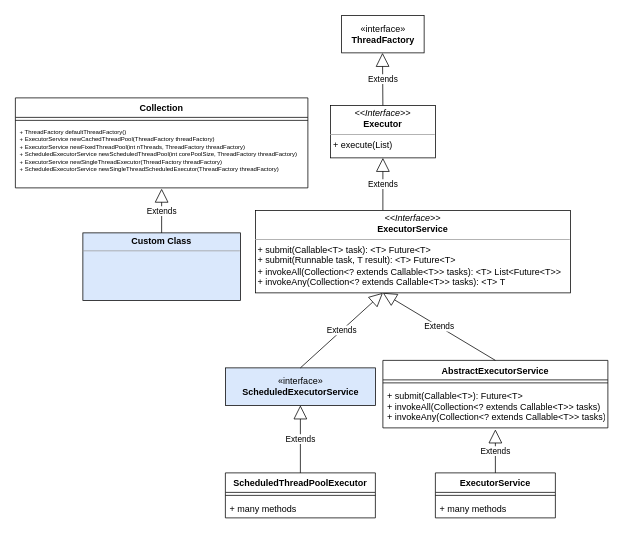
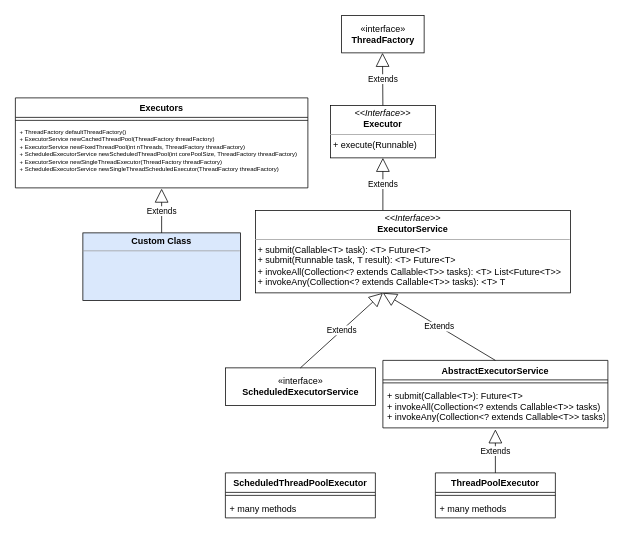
  <mxCell id="0" />
  <mxCell id="1" parent="0" />
  <mxCell id="2" value="Extends" style="endArrow=block;endSize=16;endFill=0;html=1;entryX=0.5;entryY=1;entryDx=0;entryDy=0;exitX=0.5;exitY=0;exitDx=0;exitDy=0;" edge="1" parent="1"><mxGeometry width="160" relative="1" as="geometry"><mxPoint x="510" y="280" as="sourcePoint" /><mxPoint x="510" y="210" as="targetPoint" /></mxGeometry></mxCell>
- <mxCell id="3" value="«interface»&lt;br&gt;&lt;b&gt;ScheduledExecutorService&lt;/b&gt;" style="html=1;fillColor=#dae8fc;" vertex="1" parent="1"><mxGeometry x="300" y="490" width="200" height="50" as="geometry" /></mxCell>
+ <mxCell id="3" value="«interface»&lt;br&gt;&lt;b&gt;ScheduledExecutorService&lt;/b&gt;" style="html=1;" vertex="1" parent="1"><mxGeometry x="300" y="490" width="200" height="50" as="geometry" /></mxCell>
  <mxCell id="4" value="Extends" style="endArrow=block;endSize=16;endFill=0;html=1;entryX=0.5;entryY=1;entryDx=0;entryDy=0;exitX=0.5;exitY=0;exitDx=0;exitDy=0;" edge="1" parent="1" source="3"><mxGeometry width="160" relative="1" as="geometry"><mxPoint x="610" y="300" as="sourcePoint" /><mxPoint x="510" y="390" as="targetPoint" /></mxGeometry></mxCell>
  <mxCell id="5" value="AbstractExecutorService" style="swimlane;fontStyle=1;align=center;verticalAlign=top;childLayout=stackLayout;horizontal=1;startSize=26;horizontalStack=0;resizeParent=1;resizeParentMax=0;resizeLast=0;collapsible=1;marginBottom=0;" vertex="1" parent="1"><mxGeometry x="510" y="480" width="300" height="90" as="geometry" /></mxCell>
  <mxCell id="6" value="" style="line;strokeWidth=1;fillColor=none;align=left;verticalAlign=middle;spacingTop=-1;spacingLeft=3;spacingRight=3;rotatable=0;labelPosition=right;points=[];portConstraint=eastwest;" vertex="1" parent="5"><mxGeometry y="26" width="300" height="8" as="geometry" /></mxCell>
  <mxCell id="7" value="+ submit(Callable&lt;T&gt;): Future&lt;T&gt;&#10;+ invokeAll(Collection&lt;? extends Callable&lt;T&gt;&gt; tasks)&#10;+ invokeAny(Collection&lt;? extends Callable&lt;T&gt;&gt; tasks)" style="text;strokeColor=none;fillColor=none;align=left;verticalAlign=top;spacingLeft=4;spacingRight=4;overflow=hidden;rotatable=0;points=[[0,0.5],[1,0.5]];portConstraint=eastwest;" vertex="1" parent="5"><mxGeometry y="34" width="300" height="56" as="geometry" /></mxCell>
  <mxCell id="8" value="Extends" style="endArrow=block;endSize=16;endFill=0;html=1;entryX=0.5;entryY=1;entryDx=0;entryDy=0;exitX=0.5;exitY=0;exitDx=0;exitDy=0;" edge="1" parent="1" source="5"><mxGeometry width="160" relative="1" as="geometry"><mxPoint x="680" y="400" as="sourcePoint" /><mxPoint x="510" y="390" as="targetPoint" /></mxGeometry></mxCell>
  <mxCell id="9" value="Extends" style="endArrow=block;endSize=16;endFill=0;html=1;exitX=0.5;exitY=0;exitDx=0;exitDy=0;entryX=0.5;entryY=1.036;entryDx=0;entryDy=0;entryPerimeter=0;" edge="1" parent="1" source="10" target="7"><mxGeometry width="160" relative="1" as="geometry"><mxPoint x="650" y="620" as="sourcePoint" /><mxPoint x="490" y="600" as="targetPoint" /></mxGeometry></mxCell>
- <mxCell id="10" value="ExecutorService" style="swimlane;fontStyle=1;align=center;verticalAlign=top;childLayout=stackLayout;horizontal=1;startSize=26;horizontalStack=0;resizeParent=1;resizeParentMax=0;resizeLast=0;collapsible=1;marginBottom=0;" vertex="1" parent="1"><mxGeometry x="580" y="630" width="160" height="60" as="geometry" /></mxCell>
+ <mxCell id="10" value="ThreadPoolExecutor" style="swimlane;fontStyle=1;align=center;verticalAlign=top;childLayout=stackLayout;horizontal=1;startSize=26;horizontalStack=0;resizeParent=1;resizeParentMax=0;resizeLast=0;collapsible=1;marginBottom=0;" vertex="1" parent="1"><mxGeometry x="580" y="630" width="160" height="60" as="geometry" /></mxCell>
  <mxCell id="11" value="" style="line;strokeWidth=1;fillColor=none;align=left;verticalAlign=middle;spacingTop=-1;spacingLeft=3;spacingRight=3;rotatable=0;labelPosition=right;points=[];portConstraint=eastwest;" vertex="1" parent="10"><mxGeometry y="26" width="160" height="8" as="geometry" /></mxCell>
  <mxCell id="12" value="+ many methods" style="text;strokeColor=none;fillColor=none;align=left;verticalAlign=top;spacingLeft=4;spacingRight=4;overflow=hidden;rotatable=0;points=[[0,0.5],[1,0.5]];portConstraint=eastwest;" vertex="1" parent="10"><mxGeometry y="34" width="160" height="26" as="geometry" /></mxCell>
  <mxCell id="13" value="ScheduledThreadPoolExecutor" style="swimlane;fontStyle=1;align=center;verticalAlign=top;childLayout=stackLayout;horizontal=1;startSize=26;horizontalStack=0;resizeParent=1;resizeParentMax=0;resizeLast=0;collapsible=1;marginBottom=0;" vertex="1" parent="1"><mxGeometry x="300" y="630" width="200" height="60" as="geometry" /></mxCell>
  <mxCell id="14" value="" style="line;strokeWidth=1;fillColor=none;align=left;verticalAlign=middle;spacingTop=-1;spacingLeft=3;spacingRight=3;rotatable=0;labelPosition=right;points=[];portConstraint=eastwest;" vertex="1" parent="13"><mxGeometry y="26" width="200" height="8" as="geometry" /></mxCell>
  <mxCell id="15" value="+ many methods" style="text;strokeColor=none;fillColor=none;align=left;verticalAlign=top;spacingLeft=4;spacingRight=4;overflow=hidden;rotatable=0;points=[[0,0.5],[1,0.5]];portConstraint=eastwest;" vertex="1" parent="13"><mxGeometry y="34" width="200" height="26" as="geometry" /></mxCell>
- <mxCell id="16" value="Extends" style="endArrow=block;endSize=16;endFill=0;html=1;exitX=0.5;exitY=0;exitDx=0;exitDy=0;entryX=0.5;entryY=1;entryDx=0;entryDy=0;" edge="1" parent="1" source="13" target="3"><mxGeometry width="160" relative="1" as="geometry"><mxPoint x="355" y="570" as="sourcePoint" /><mxPoint x="355" y="482.016" as="targetPoint" /></mxGeometry></mxCell>
- <mxCell id="17" value="Collection" style="swimlane;fontStyle=1;align=center;verticalAlign=top;childLayout=stackLayout;horizontal=1;startSize=26;horizontalStack=0;resizeParent=1;resizeParentMax=0;resizeLast=0;collapsible=1;marginBottom=0;" vertex="1" parent="1"><mxGeometry x="20" y="130" width="390" height="120" as="geometry" /></mxCell>
+ <mxCell id="17" value="Executors" style="swimlane;fontStyle=1;align=center;verticalAlign=top;childLayout=stackLayout;horizontal=1;startSize=26;horizontalStack=0;resizeParent=1;resizeParentMax=0;resizeLast=0;collapsible=1;marginBottom=0;" vertex="1" parent="1"><mxGeometry x="20" y="130" width="390" height="120" as="geometry" /></mxCell>
  <mxCell id="18" value="" style="line;strokeWidth=1;fillColor=none;align=left;verticalAlign=middle;spacingTop=-1;spacingLeft=3;spacingRight=3;rotatable=0;labelPosition=right;points=[];portConstraint=eastwest;" vertex="1" parent="17"><mxGeometry y="26" width="390" height="8" as="geometry" /></mxCell>
  <mxCell id="19" value="+ ThreadFactory&#09;defaultThreadFactory()&#10;+ ExecutorService&#09;newCachedThreadPool(ThreadFactory threadFactory)&#10;+ ExecutorService&#09;newFixedThreadPool(int nThreads, ThreadFactory threadFactory)&#10;+ ScheduledExecutorService&#09;newScheduledThreadPool(int corePoolSize, ThreadFactory threadFactory)&#10;+ ExecutorService&#09;newSingleThreadExecutor(ThreadFactory threadFactory)&#10;+ ScheduledExecutorService&#09;newSingleThreadScheduledExecutor(ThreadFactory threadFactory)" style="text;strokeColor=none;fillColor=none;align=left;verticalAlign=top;spacingLeft=4;spacingRight=4;overflow=hidden;rotatable=0;points=[[0,0.5],[1,0.5]];portConstraint=eastwest;fontSize=8;" vertex="1" parent="17"><mxGeometry y="34" width="390" height="86" as="geometry" /></mxCell>
  <mxCell id="20" value="«interface»&lt;br&gt;&lt;b&gt;ThreadFactory&lt;/b&gt;" style="html=1;" vertex="1" parent="1"><mxGeometry x="455" y="20" width="110" height="50" as="geometry" /></mxCell>
- <mxCell id="21" value="&lt;p style=&quot;margin: 0px ; margin-top: 4px ; text-align: center&quot;&gt;&lt;i&gt;&amp;lt;&amp;lt;Interface&amp;gt;&amp;gt;&lt;/i&gt;&lt;br&gt;&lt;b&gt;Executor&lt;/b&gt;&lt;br&gt;&lt;/p&gt;&lt;hr size=&quot;1&quot;&gt;&lt;p style=&quot;margin: 0px ; margin-left: 4px&quot;&gt;&lt;/p&gt;&lt;p style=&quot;margin: 0px ; margin-left: 4px&quot;&gt;+ execute(List)&lt;br&gt;&lt;/p&gt;" style="verticalAlign=top;align=left;overflow=fill;fontSize=12;fontFamily=Helvetica;html=1;" vertex="1" parent="1"><mxGeometry x="440" y="140" width="140" height="70" as="geometry" /></mxCell>
+ <mxCell id="21" value="&lt;p style=&quot;margin: 0px ; margin-top: 4px ; text-align: center&quot;&gt;&lt;i&gt;&amp;lt;&amp;lt;Interface&amp;gt;&amp;gt;&lt;/i&gt;&lt;br&gt;&lt;b&gt;Executor&lt;/b&gt;&lt;br&gt;&lt;/p&gt;&lt;hr size=&quot;1&quot;&gt;&lt;p style=&quot;margin: 0px ; margin-left: 4px&quot;&gt;&lt;/p&gt;&lt;p style=&quot;margin: 0px ; margin-left: 4px&quot;&gt;+ execute(Runnable)&lt;br&gt;&lt;/p&gt;" style="verticalAlign=top;align=left;overflow=fill;fontSize=12;fontFamily=Helvetica;html=1;" vertex="1" parent="1"><mxGeometry x="440" y="140" width="140" height="70" as="geometry" /></mxCell>
  <mxCell id="22" value="&lt;p style=&quot;margin: 0px ; margin-top: 4px ; text-align: center&quot;&gt;&lt;i&gt;&amp;lt;&amp;lt;Interface&amp;gt;&amp;gt;&lt;/i&gt;&lt;br&gt;&lt;b&gt;ExecutorService&lt;/b&gt;&lt;br&gt;&lt;/p&gt;&lt;hr size=&quot;1&quot;&gt;&lt;p style=&quot;margin: 0px ; margin-left: 4px&quot;&gt;&lt;/p&gt;&lt;p style=&quot;margin: 0px ; margin-left: 4px&quot;&gt;&lt;/p&gt;&amp;nbsp;+ submit(Callable&amp;lt;T&amp;gt; task): &amp;lt;T&amp;gt; Future&amp;lt;T&amp;gt;&amp;nbsp;&lt;br&gt;&amp;nbsp;+ submit(Runnable task, T result): &amp;lt;T&amp;gt; Future&amp;lt;T&amp;gt;&amp;nbsp;&lt;br&gt;&amp;nbsp;+&amp;nbsp;invokeAll(Collection&amp;lt;? extends Callable&amp;lt;T&amp;gt;&amp;gt; tasks):&amp;nbsp;&amp;lt;T&amp;gt; List&amp;lt;Future&amp;lt;T&amp;gt;&amp;gt;&lt;br&gt;&amp;nbsp;+&amp;nbsp;invokeAny(Collection&amp;lt;? extends Callable&amp;lt;T&amp;gt;&amp;gt; tasks): &amp;lt;T&amp;gt; T" style="verticalAlign=top;align=left;overflow=fill;fontSize=12;fontFamily=Helvetica;html=1;" vertex="1" parent="1"><mxGeometry x="340" y="280" width="420" height="110" as="geometry" /></mxCell>
  <mxCell id="23" value="&lt;p style=&quot;margin: 0px ; margin-top: 4px ; text-align: center&quot;&gt;&lt;b&gt;Custom Class&lt;/b&gt;&lt;/p&gt;&lt;hr size=&quot;1&quot;&gt;&lt;div style=&quot;height: 2px&quot;&gt;&lt;/div&gt;" style="verticalAlign=top;align=left;overflow=fill;fontSize=12;fontFamily=Helvetica;html=1;fillColor=#dae8fc;" vertex="1" parent="1"><mxGeometry x="110" y="310" width="210" height="90" as="geometry" /></mxCell>
  <mxCell id="24" value="Extends" style="endArrow=block;endSize=16;endFill=0;html=1;fontSize=11;entryX=0.5;entryY=1.012;entryDx=0;entryDy=0;entryPerimeter=0;" edge="1" parent="1" source="23" target="19"><mxGeometry width="160" relative="1" as="geometry"><mxPoint x="60" y="480" as="sourcePoint" /><mxPoint x="260" y="270" as="targetPoint" /></mxGeometry></mxCell>
  <mxCell id="25" value="Extends" style="endArrow=block;endSize=16;endFill=0;html=1;fontSize=11;entryX=0.5;entryY=1.012;entryDx=0;entryDy=0;entryPerimeter=0;exitX=0.5;exitY=0;exitDx=0;exitDy=0;" edge="1" parent="1" source="21"><mxGeometry width="160" relative="1" as="geometry"><mxPoint x="509.5" y="148.97" as="sourcePoint" /><mxPoint x="509.5" y="70.002" as="targetPoint" /></mxGeometry></mxCell>
